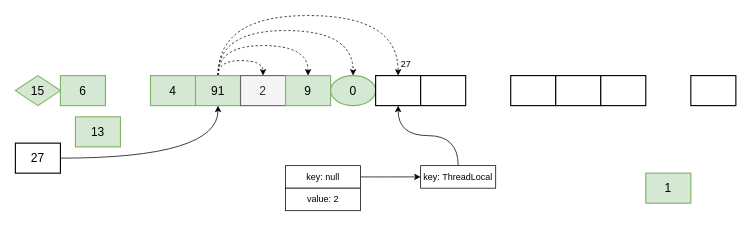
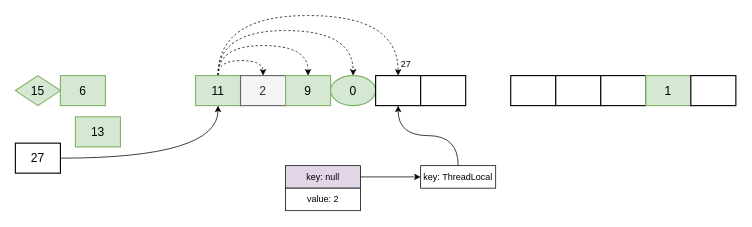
  <mxCell id="0" />
  <mxCell id="1" parent="0" />
  <mxCell id="2" value="15" style="rhombus;whiteSpace=wrap;html=1;strokeWidth=1.5;fontSize=16;fillColor=#d5e8d4;strokeColor=#82b366;" vertex="1" parent="1"><mxGeometry x="20" y="100" width="60" height="40" as="geometry" /></mxCell>
  <mxCell id="3" value="6" style="rounded=0;whiteSpace=wrap;html=1;strokeWidth=1.5;fontSize=16;fillColor=#d5e8d4;strokeColor=#82b366;" vertex="1" parent="1"><mxGeometry x="80" y="100" width="60" height="40" as="geometry" /></mxCell>
  <mxCell id="4" value="13" style="rounded=0;whiteSpace=wrap;html=1;strokeWidth=1.5;fontSize=16;fillColor=#d5e8d4;strokeColor=#82b366;" vertex="1" parent="1"><mxGeometry x="100" y="155" width="60" height="40" as="geometry" /></mxCell>
- <mxCell id="5" value="4" style="rounded=0;whiteSpace=wrap;html=1;strokeWidth=1.5;fontSize=16;fillColor=#d5e8d4;strokeColor=#82b366;" vertex="1" parent="1"><mxGeometry x="200" y="100" width="60" height="40" as="geometry" /></mxCell>
  <mxCell id="6" style="edgeStyle=orthogonalEdgeStyle;rounded=0;orthogonalLoop=1;jettySize=auto;html=1;entryX=0.5;entryY=0;entryDx=0;entryDy=0;curved=1;dashed=1;" edge="1" parent="1" source="10" target="11"><mxGeometry relative="1" as="geometry" /></mxCell>
  <mxCell id="7" style="edgeStyle=orthogonalEdgeStyle;rounded=0;orthogonalLoop=1;jettySize=auto;html=1;entryX=0.5;entryY=0;entryDx=0;entryDy=0;curved=1;dashed=1;" edge="1" parent="1" source="10" target="12"><mxGeometry relative="1" as="geometry"><Array as="points"><mxPoint x="290" y="60" /><mxPoint x="410" y="60" /></Array></mxGeometry></mxCell>
  <mxCell id="8" style="edgeStyle=orthogonalEdgeStyle;rounded=0;orthogonalLoop=1;jettySize=auto;html=1;entryX=0.5;entryY=0;entryDx=0;entryDy=0;curved=1;dashed=1;" edge="1" parent="1" source="10" target="13"><mxGeometry relative="1" as="geometry"><Array as="points"><mxPoint x="290" y="40" /><mxPoint x="470" y="40" /></Array></mxGeometry></mxCell>
  <mxCell id="9" style="edgeStyle=orthogonalEdgeStyle;rounded=0;orthogonalLoop=1;jettySize=auto;html=1;entryX=0.5;entryY=0;entryDx=0;entryDy=0;curved=1;dashed=1;" edge="1" parent="1" source="10" target="14"><mxGeometry relative="1" as="geometry"><Array as="points"><mxPoint x="290" y="20" /><mxPoint x="530" y="20" /></Array></mxGeometry></mxCell>
- <mxCell id="10" value="91" style="rounded=0;whiteSpace=wrap;html=1;strokeWidth=1.5;fontSize=16;fillColor=#d5e8d4;strokeColor=#82b366;" vertex="1" parent="1"><mxGeometry x="260" y="100" width="60" height="40" as="geometry" /></mxCell>
+ <mxCell id="10" value="11" style="rounded=0;whiteSpace=wrap;html=1;strokeWidth=1.5;fontSize=16;fillColor=#d5e8d4;strokeColor=#82b366;" vertex="1" parent="1"><mxGeometry x="260" y="100" width="60" height="40" as="geometry" /></mxCell>
  <mxCell id="11" value="2" style="rounded=0;whiteSpace=wrap;html=1;strokeWidth=1.5;fontSize=16;fillColor=#f5f5f5;fontColor=#333333;strokeColor=#666666;" vertex="1" parent="1"><mxGeometry x="320" y="100" width="60" height="40" as="geometry" /></mxCell>
  <mxCell id="12" value="9" style="rounded=0;whiteSpace=wrap;html=1;strokeWidth=1.5;fontSize=16;fillColor=#d5e8d4;strokeColor=#82b366;" vertex="1" parent="1"><mxGeometry x="380" y="100" width="60" height="40" as="geometry" /></mxCell>
  <mxCell id="13" value="0" style="ellipse;whiteSpace=wrap;html=1;strokeWidth=1.5;fontSize=16;fillColor=#d5e8d4;strokeColor=#82b366;" vertex="1" parent="1"><mxGeometry x="440" y="100" width="60" height="40" as="geometry" /></mxCell>
  <mxCell id="14" value="" style="rounded=0;whiteSpace=wrap;html=1;strokeWidth=1.5;fontSize=16;" vertex="1" parent="1"><mxGeometry x="500" y="100" width="60" height="40" as="geometry" /></mxCell>
  <mxCell id="15" value="" style="rounded=0;whiteSpace=wrap;html=1;strokeWidth=1.5;fontSize=16;" vertex="1" parent="1"><mxGeometry x="560" y="100" width="60" height="40" as="geometry" /></mxCell>
  <mxCell id="16" value="" style="rounded=0;whiteSpace=wrap;html=1;strokeWidth=1.5;fontSize=16;" vertex="1" parent="1"><mxGeometry x="680" y="100" width="60" height="40" as="geometry" /></mxCell>
  <mxCell id="17" value="" style="rounded=0;whiteSpace=wrap;html=1;strokeWidth=1.5;fontSize=16;" vertex="1" parent="1"><mxGeometry x="740" y="100" width="60" height="40" as="geometry" /></mxCell>
  <mxCell id="18" value="" style="rounded=0;whiteSpace=wrap;html=1;strokeWidth=1.5;fontSize=16;" vertex="1" parent="1"><mxGeometry x="800" y="100" width="60" height="40" as="geometry" /></mxCell>
- <mxCell id="19" value="1" style="rounded=0;whiteSpace=wrap;html=1;strokeWidth=1.5;fontSize=16;fillColor=#d5e8d4;strokeColor=#82b366;" vertex="1" parent="1"><mxGeometry x="860" y="230" width="60" height="40" as="geometry" /></mxCell>
+ <mxCell id="19" value="1" style="rounded=0;whiteSpace=wrap;html=1;strokeWidth=1.5;fontSize=16;fillColor=#d5e8d4;strokeColor=#82b366;" vertex="1" parent="1"><mxGeometry x="860" y="100" width="60" height="40" as="geometry" /></mxCell>
  <mxCell id="20" value="" style="rounded=0;whiteSpace=wrap;html=1;strokeWidth=1.5;fontSize=16;" vertex="1" parent="1"><mxGeometry x="920" y="100" width="60" height="40" as="geometry" /></mxCell>
  <mxCell id="21" style="edgeStyle=orthogonalEdgeStyle;rounded=0;orthogonalLoop=1;jettySize=auto;html=1;entryX=0.5;entryY=1;entryDx=0;entryDy=0;curved=1;" edge="1" parent="1" source="22" target="10"><mxGeometry relative="1" as="geometry" /></mxCell>
  <mxCell id="22" value="27" style="rounded=0;whiteSpace=wrap;html=1;strokeWidth=1.5;fontSize=16;" vertex="1" parent="1"><mxGeometry x="20" y="190" width="60" height="40" as="geometry" /></mxCell>
  <mxCell id="23" value="27" style="text;html=1;align=center;verticalAlign=middle;resizable=0;points=[];autosize=1;strokeColor=none;fillColor=none;" vertex="1" parent="1"><mxGeometry x="520" y="70" width="40" height="30" as="geometry" /></mxCell>
  <mxCell id="24" style="edgeStyle=orthogonalEdgeStyle;rounded=0;orthogonalLoop=1;jettySize=auto;html=1;entryX=0.5;entryY=1;entryDx=0;entryDy=0;curved=1;" edge="1" parent="1" source="30" target="14"><mxGeometry relative="1" as="geometry" /></mxCell>
  <mxCell id="25" value="" style="group" vertex="1" connectable="0" parent="1"><mxGeometry x="380" y="220" width="100" height="60" as="geometry" /></mxCell>
- <mxCell id="26" value="key: null" style="rounded=0;whiteSpace=wrap;html=1;" vertex="1" parent="25"><mxGeometry width="100" height="30" as="geometry" /></mxCell>
+ <mxCell id="26" value="key: null" style="rounded=0;whiteSpace=wrap;html=1;fillColor=#e1d5e7;" vertex="1" parent="25"><mxGeometry width="100" height="30" as="geometry" /></mxCell>
  <mxCell id="27" value="value: 2" style="rounded=0;whiteSpace=wrap;html=1;" vertex="1" parent="25"><mxGeometry y="30" width="100" height="30" as="geometry" /></mxCell>
  <mxCell id="28" style="edgeStyle=orthogonalEdgeStyle;rounded=0;orthogonalLoop=1;jettySize=auto;html=1;curved=1;" edge="1" parent="1" source="26" target="30"><mxGeometry relative="1" as="geometry" /></mxCell>
  <mxCell id="29" value="" style="group" vertex="1" connectable="0" parent="1"><mxGeometry x="560" y="220" width="100" height="60" as="geometry" /></mxCell>
  <mxCell id="30" value="key: ThreadLocal" style="rounded=0;whiteSpace=wrap;html=1;" vertex="1" parent="29"><mxGeometry width="100" height="30" as="geometry" /></mxCell>
